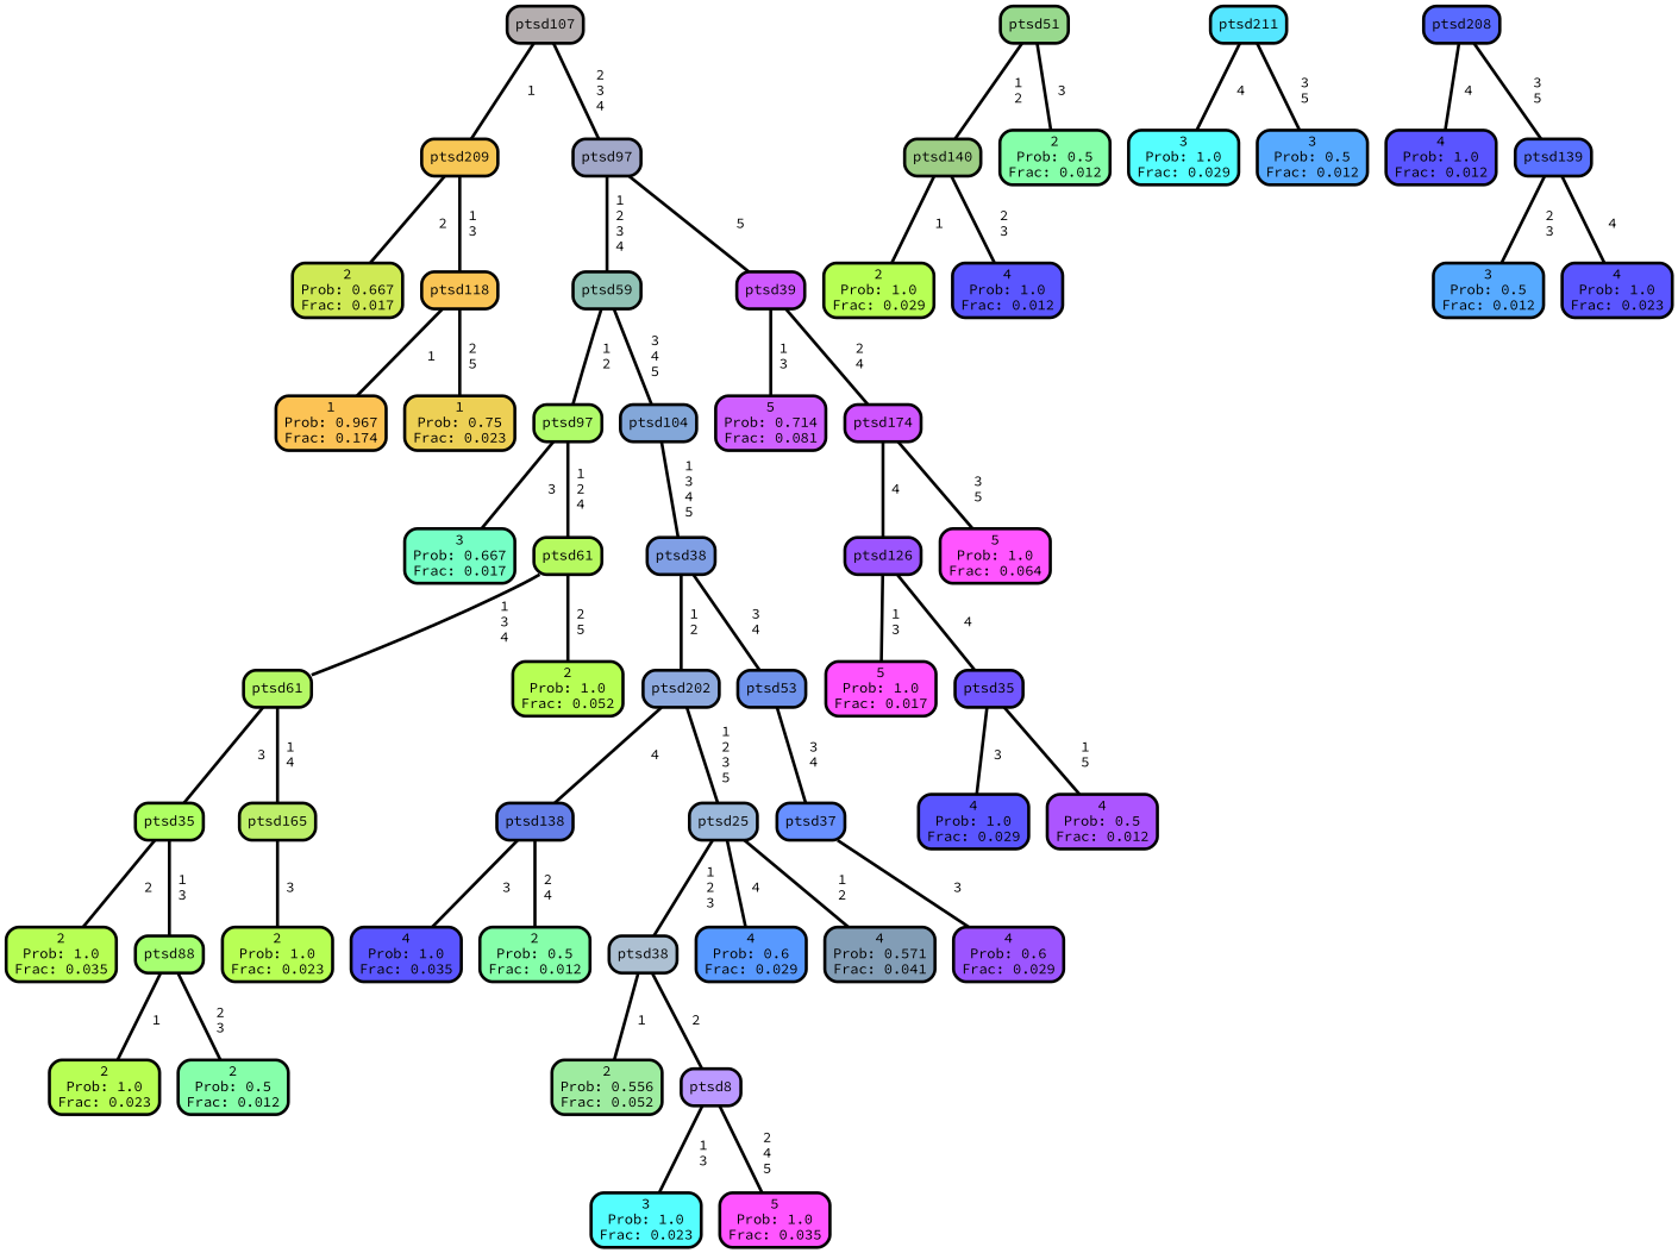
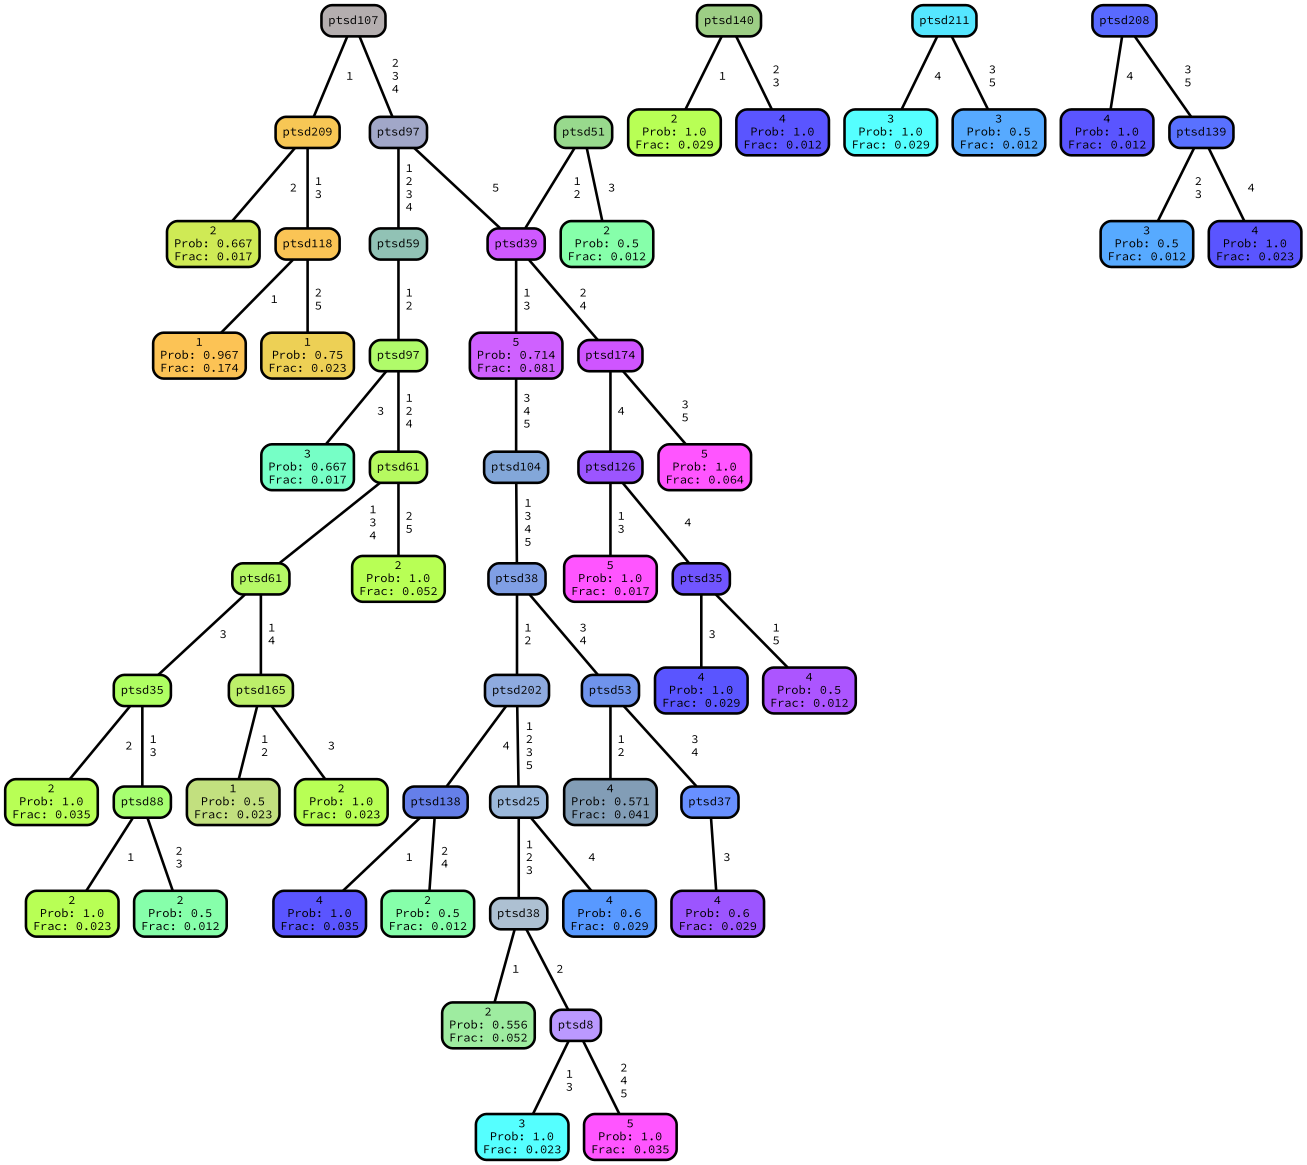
  graph {
    fontname="Source Code Pro"
    ranksep="0 equally"
    splines=straight
    node [color=black fillcolor="#b8ff55" fontcolor=black fontname="Source Code Pro" penwidth=3 shape=box style="filled, rounded"]
    edge [color=black fontname="Source Code Pro" penwidth=3]
    n1 [fillcolor="#cfea55" label="2\nProb: 0.667\nFrac: 0.017"]
    n2 [fillcolor="#f7c755" label=ptsd209]
    n3 [fillcolor="#fac455" label=ptsd118]
    n4 [fillcolor="#fcc355" label="1\nProb: 0.967\nFrac: 0.174"]
    n5 [fillcolor="#edd055" label="1\nProb: 0.75\nFrac: 0.023"]
    n6 [fillcolor="#b4aeaf" label=ptsd107]
    n7 [fillcolor="#a1a7c8" label=ptsd97]
    n8 [fillcolor="#91c2b5" label=ptsd59]
    n9 [fillcolor="#cf59ff" label=ptsd39]
    n10 [fillcolor="#76ffc6" label="3\nProb: 0.667\nFrac: 0.017"]
    n11 [fillcolor="#b0fb6a" label=ptsd97]
    n12 [fillcolor="#b6fa60" label=ptsd61]
    n13 [fillcolor="#b5f866" label=ptsd61]
    n14 [label="2\nProb: 1.0\nFrac: 0.052"]
    n15 [label="2\nProb: 1.0\nFrac: 0.035"]
    n16 [fillcolor="#afff63" label=ptsd35]
    n17 [fillcolor="#a7ff71" label=ptsd88]
    n18 [label="2\nProb: 1.0\nFrac: 0.023"]
    n19 [fillcolor="#86ffaa" label="2\nProb: 0.5\nFrac: 0.012"]
    n20 [fillcolor="#bdef6a" label=ptsd165]
+   n21 [fillcolor="#c2e07f" label="1\nProb: 0.5\nFrac: 0.023"]
    n22 [label="2\nProb: 1.0\nFrac: 0.023"]
    n23 [fillcolor="#83a7d9" label=ptsd104]
    n24 [fillcolor="#809fe5" label=ptsd38]
    n25 [label="2\nProb: 1.0\nFrac: 0.029"]
    n26 [fillcolor="#9dce85" label=ptsd140]
    n27 [fillcolor="#5a55ff" label="4\nProb: 1.0\nFrac: 0.012"]
    n28 [fillcolor="#98d98d" label=ptsd51]
    n29 [fillcolor="#86ffaa" label="2\nProb: 0.5\nFrac: 0.012"]
    n30 [fillcolor="#8eaadf" label=ptsd202]
    n31 [fillcolor="#6f93ec" label=ptsd53]
    n32 [fillcolor="#5a55ff" label="4\nProb: 1.0\nFrac: 0.035"]
    n33 [fillcolor="#657fe9" label=ptsd138]
    n34 [fillcolor="#86ffaa" label="2\nProb: 0.5\nFrac: 0.012"]
    n35 [fillcolor="#9bb8db" label=ptsd25]
    n36 [fillcolor="#adc0d2" label=ptsd38]
    n37 [fillcolor="#5899ff" label="4\nProb: 0.6\nFrac: 0.029"]
    n38 [fillcolor="#9eeca0" label="2\nProb: 0.556\nFrac: 0.052"]
    n39 [fillcolor="#bb99ff" label=ptsd8]
    n40 [fillcolor="#55ffff" label="3\nProb: 1.0\nFrac: 0.023"]
    n41 [fillcolor="#ff55ff" label="5\nProb: 1.0\nFrac: 0.035"]
    n42 [fillcolor="#829db6" label="4\nProb: 0.571\nFrac: 0.041"]
    n43 [fillcolor="#6890ff" label=ptsd37]
    n44 [fillcolor="#9c55ff" label="4\nProb: 0.6\nFrac: 0.029"]
    n45 [fillcolor="#55ffff" label="3\nProb: 1.0\nFrac: 0.029"]
    n46 [fillcolor="#55e6ff" label=ptsd211]
    n47 [fillcolor="#57aaff" label="3\nProb: 0.5\nFrac: 0.012"]
    n48 [fillcolor="#596aff" label=ptsd208]
    n49 [fillcolor="#5a55ff" label="4\nProb: 1.0\nFrac: 0.012"]
    n50 [fillcolor="#5971ff" label=ptsd139]
    n51 [fillcolor="#57aaff" label="3\nProb: 0.5\nFrac: 0.012"]
    n52 [fillcolor="#5a55ff" label="4\nProb: 1.0\nFrac: 0.023"]
    n53 [fillcolor="#cf61ff" label="5\nProb: 0.714\nFrac: 0.081"]
    n54 [fillcolor="#cf55ff" label=ptsd174]
    n55 [fillcolor="#9c55ff" label=ptsd126]
    n56 [fillcolor="#ff55ff" label="5\nProb: 1.0\nFrac: 0.064"]
    n57 [fillcolor="#ff55ff" label="5\nProb: 1.0\nFrac: 0.017"]
    n58 [fillcolor="#7155ff" label=ptsd35]
    n59 [fillcolor="#5a55ff" label="4\nProb: 1.0\nFrac: 0.029"]
    n60 [fillcolor="#ac55ff" label="4\nProb: 0.5\nFrac: 0.012"]
    subgraph sub_1 {
      rank=same
    }
    n2 -- n1 [label=" 2"]
    n2 -- n3 [label=" 1\n 3"]
    n3 -- n4 [label=" 1"]
    n3 -- n5 [label=" 2\n 5"]
    n6 -- n2 [label=" 1"]
    n6 -- n7 [label=" 2\n 3\n 4"]
    n7 -- n8 [label=" 1\n 2\n 3\n 4"]
    n7 -- n9 [label=" 5"]
    n8 -- n11 [label=" 1\n 2"]
-   n8 -- n23 [label=" 3\n 4\n 5"]
+   n53 -- n23 [label=" 3\n 4\n 5"]
    n9 -- n53 [label=" 1\n 3"]
    n9 -- n54 [label=" 2\n 4"]
    n11 -- n10 [label=" 3"]
    n11 -- n12 [label=" 1\n 2\n 4"]
    n12 -- n13 [label=" 1\n 3\n 4"]
    n12 -- n14 [label=" 2\n 5"]
    n13 -- n16 [label=" 3"]
    n13 -- n20 [label=" 1\n 4"]
    n16 -- n15 [label=" 2"]
    n16 -- n17 [label=" 1\n 3"]
    n17 -- n18 [label=" 1"]
    n17 -- n19 [label=" 2\n 3"]
+   n20 -- n21 [label=" 1\n 2"]
    n20 -- n22 [label=" 3"]
    n23 -- n24 [label=" 1\n 3\n 4\n 5"]
    n24 -- n30 [label=" 1\n 2"]
    n24 -- n31 [label=" 3\n 4"]
    n26 -- n25 [label=" 1"]
    n26 -- n27 [label=" 2\n 3"]
-   n28 -- n26 [label=" 1\n 2"]
+   n28 -- n9 [label=" 1\n 2"]
    n28 -- n29 [label=" 3"]
    n30 -- n33 [label=" 4"]
    n30 -- n35 [label=" 1\n 2\n 3\n 5"]
-   n35 -- n42 [label=" 1\n 2"]
+   n31 -- n42 [label=" 1\n 2"]
    n31 -- n43 [label=" 3\n 4"]
-   n33 -- n32 [label=" 3"]
+   n33 -- n32 [label=" 1"]
    n33 -- n34 [label=" 2\n 4"]
    n35 -- n36 [label=" 1\n 2\n 3"]
    n35 -- n37 [label=" 4"]
    n36 -- n38 [label=" 1"]
    n36 -- n39 [label=" 2"]
    n39 -- n40 [label=" 1\n 3"]
    n39 -- n41 [label=" 2\n 4\n 5"]
    n43 -- n44 [label=" 3"]
    n46 -- n45 [label=" 4"]
    n46 -- n47 [label=" 3\n 5"]
    n48 -- n49 [label=" 4"]
    n48 -- n50 [label=" 3\n 5"]
    n50 -- n51 [label=" 2\n 3"]
    n50 -- n52 [label=" 4"]
    n54 -- n55 [label=" 4"]
    n54 -- n56 [label=" 3\n 5"]
    n55 -- n57 [label=" 1\n 3"]
    n55 -- n58 [label=" 4"]
    n58 -- n59 [label=" 3"]
    n58 -- n60 [label=" 1\n 5"]
  }
